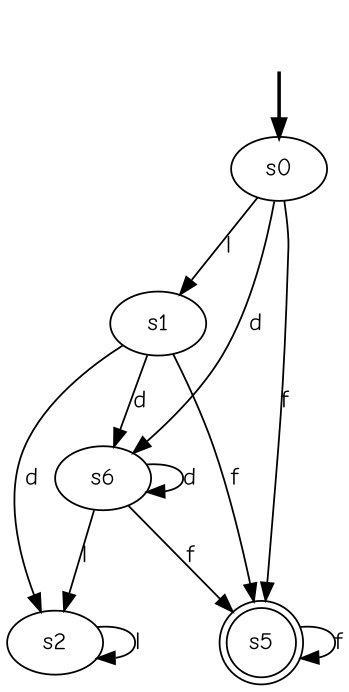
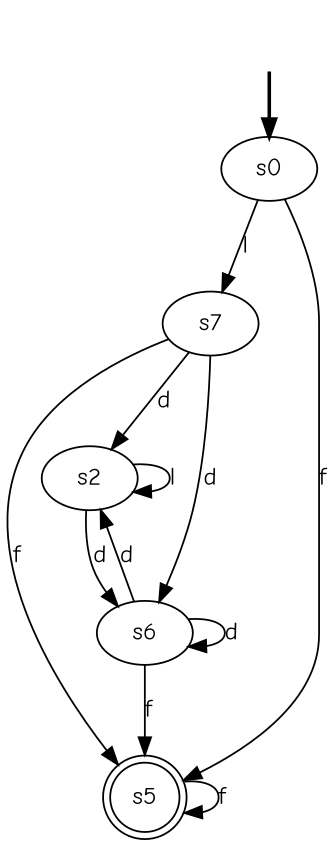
  digraph {
    fontname="Comic Neue"
    node [fontname="Comic Neue"]
    edge [fontname="Comic Neue"]
    fake [style=invisible]
    s0 [root=true]
-   s1
+   s1 [label=s7]
    s5 [shape=doublecircle]
    s2
    n6 [label=s6]
    fake -> s0 [style=bold]
    s0 -> s1 [label=l]
    s0 -> s5 [label=f]
    s1 -> s5 [label=f]
    s1 -> s2 [label=d]
    s1 -> n6 [label=d]
    s5 -> s5 [label=f]
    s2 -> s2 [label=l]
-   s0 -> n6 [label=d]
+   s2 -> n6 [label=d]
    n6 -> s5 [label=f]
-   n6 -> s2 [label=l]
+   n6 -> s2 [label=d]
    n6 -> n6 [label=d]
  }
